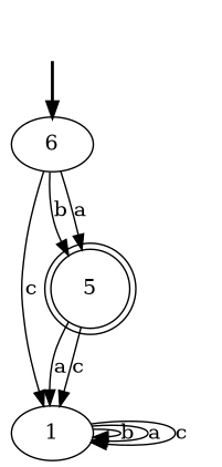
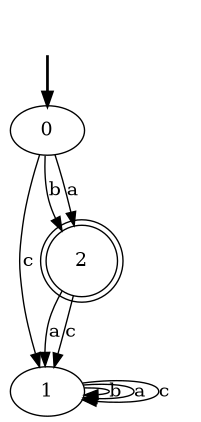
  digraph {
    fake [style=invisible]
-   0 [root=true label=6]
+   0 [root=true]
    1
-   2 [shape=doublecircle label=5]
+   2 [shape=doublecircle]
    fake -> 0 [style=bold]
    0 -> 1 [label=c]
    0 -> 2 [label=b]
    0 -> 2 [label=a]
    1 -> 1 [label=b]
    1 -> 1 [label=a]
    1 -> 1 [label=c]
    2 -> 1 [label=a]
    2 -> 1 [label=c]
  }
